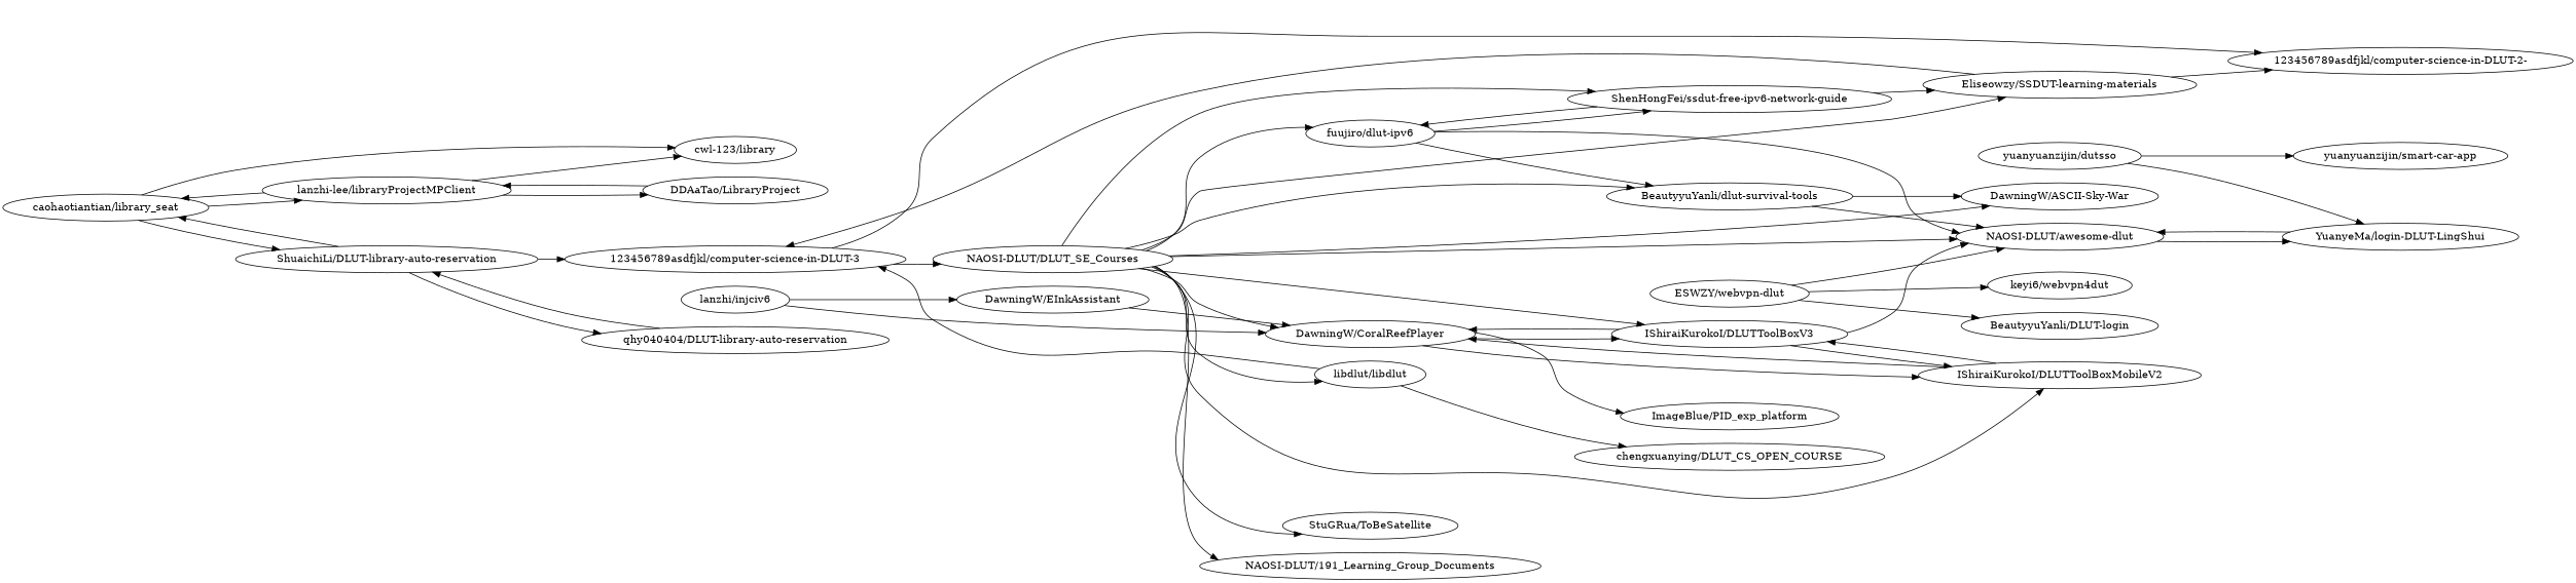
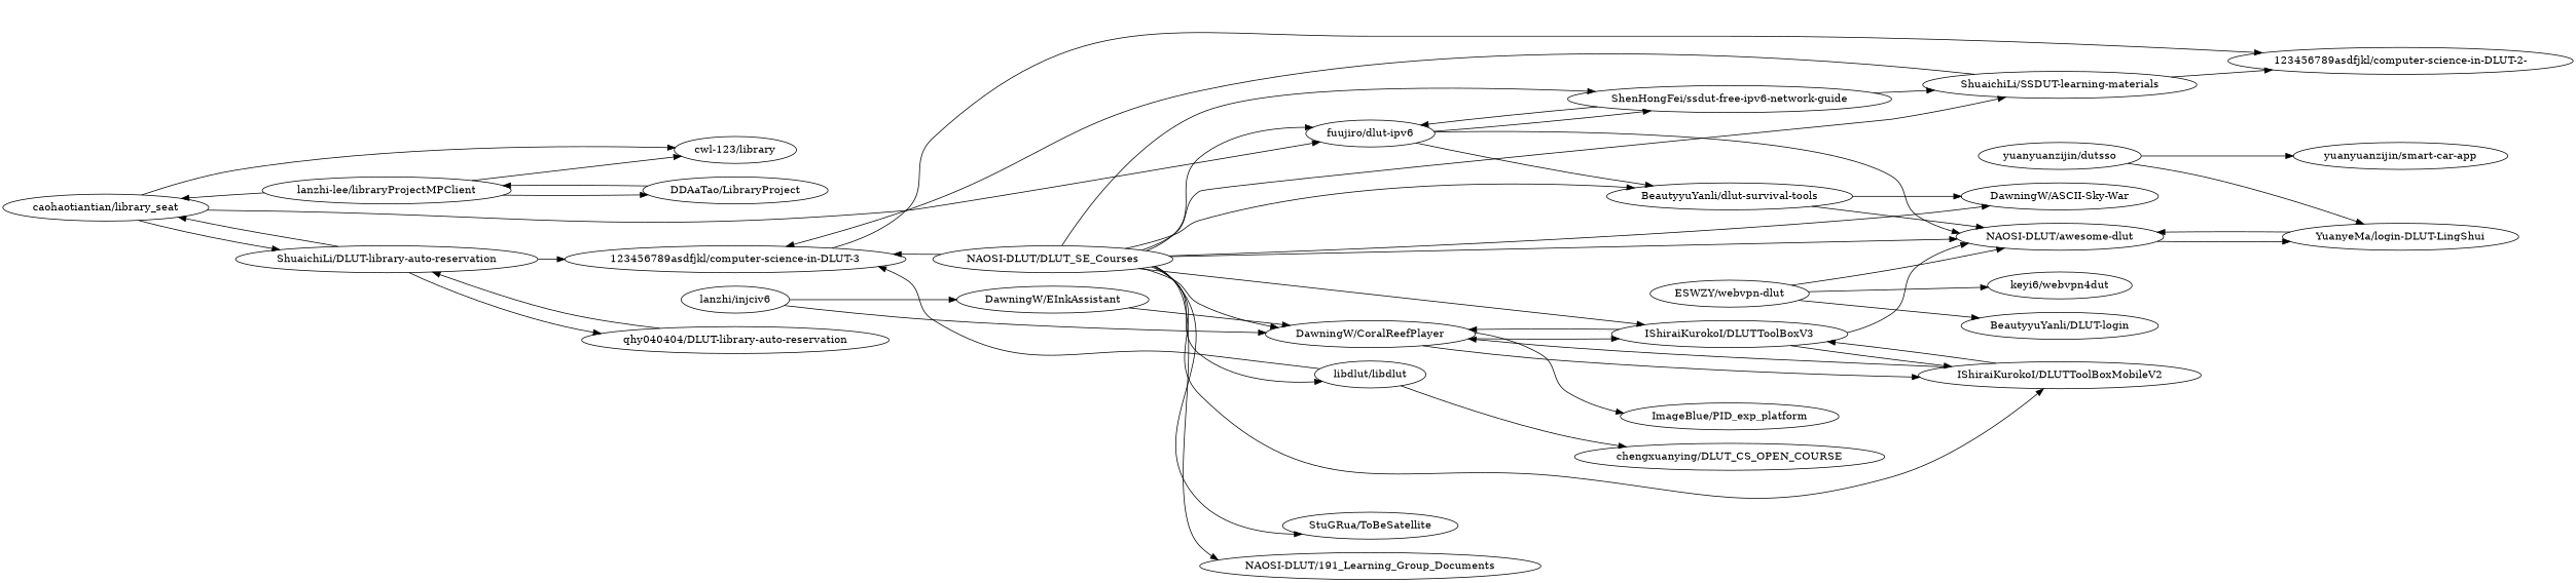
  digraph {
    rankdir=LR
    "caohaotiantian/library_seat" [l="4.76,46.253"]
    "lanzhi-lee/libraryProjectMPClient" [l="4.774,46.24"]
    "cwl-123/library" [l="4.784,46.253"]
    "ShuaichiLi/DLUT-library-auto-reservation" [l="4.737,46.264"]
    "DDAaTao/LibraryProject" [l="4.784,46.229"]
    "123456789asdfjkl/computer-science-in-DLUT-3" [l="4.705,46.284"]
    "qhy040404/DLUT-library-auto-reservation" [l="4.729,46.252"]
    "123456789asdfjkl/computer-science-in-DLUT-2-" [l="4.703,46.275"]
    "libdlut/libdlut" [l="4.679,46.281"]
    "chengxuanying/DLUT_CS_OPEN_COURSE" [l="4.672,46.266"]
-   "Eliseowzy/SSDUT-learning-materials" [l="4.699,46.296"]
+   "Eliseowzy/SSDUT-learning-materials" [l="4.699,46.296" label="ShuaichiLi/SSDUT-learning-materials"]
    "yuanyuanzijin/dutsso" [l="4.669,46.375"]
    "yuanyuanzijin/smart-car-app" [l="4.665,46.39"]
    "YuanyeMa/login-DLUT-LingShui" [l="4.678,46.356"]
    "NAOSI-DLUT/awesome-dlut" [l="4.683,46.339"]
    "fuujiro/dlut-ipv6" [l="4.7,46.324"]
    "ShenHongFei/ssdut-free-ipv6-network-guide" [l="4.706,46.311"]
    "BeautyyuYanli/dlut-survival-tools" [l="4.683,46.326"]
    "DawningW/ASCII-Sky-War" [l="4.669,46.323"]
    "NAOSI-DLUT/DLUT_SE_Courses" [l="4.672,46.31"]
    "IShiraiKurokoI/DLUTToolBoxV3" [l="4.651,46.325"]
    "StuGRua/ToBeSatellite" [l="4.655,46.29"]
    "IShiraiKurokoI/DLUTToolBoxMobileV2" [l="4.644,46.315"]
    "NAOSI-DLUT/191_Learning_Group_Documents" [l="4.669,46.293"]
    "DawningW/CoralReefPlayer" [l="4.629,46.321"]
    "ImageBlue/PID_exp_platform" [l="4.612,46.311"]
    "DawningW/EInkAssistant" [l="4.612,46.331"]
    "ESWZY/webvpn-dlut" [l="4.712,46.358"]
    "keyi6/webvpn4dut" [l="4.723,46.374"]
    "BeautyyuYanli/DLUT-login" [l="4.736,46.36"]
    n31 [l="4.593,46.324" label="lanzhi/injciv6"]
-   "caohaotiantian/library_seat" -> "lanzhi-lee/libraryProjectMPClient"
+   "caohaotiantian/library_seat" -> "fuujiro/dlut-ipv6"
    "caohaotiantian/library_seat" -> "cwl-123/library"
    "caohaotiantian/library_seat" -> "ShuaichiLi/DLUT-library-auto-reservation"
    "lanzhi-lee/libraryProjectMPClient" -> "caohaotiantian/library_seat"
    "lanzhi-lee/libraryProjectMPClient" -> "cwl-123/library"
    "lanzhi-lee/libraryProjectMPClient" -> "DDAaTao/LibraryProject"
    "ShuaichiLi/DLUT-library-auto-reservation" -> "caohaotiantian/library_seat"
    "ShuaichiLi/DLUT-library-auto-reservation" -> "123456789asdfjkl/computer-science-in-DLUT-3"
    "ShuaichiLi/DLUT-library-auto-reservation" -> "qhy040404/DLUT-library-auto-reservation"
    "DDAaTao/LibraryProject" -> "lanzhi-lee/libraryProjectMPClient"
    "123456789asdfjkl/computer-science-in-DLUT-3" -> "123456789asdfjkl/computer-science-in-DLUT-2-"
    "qhy040404/DLUT-library-auto-reservation" -> "ShuaichiLi/DLUT-library-auto-reservation"
    "libdlut/libdlut" -> "123456789asdfjkl/computer-science-in-DLUT-3"
    "libdlut/libdlut" -> "chengxuanying/DLUT_CS_OPEN_COURSE"
    "Eliseowzy/SSDUT-learning-materials" -> "123456789asdfjkl/computer-science-in-DLUT-3"
    "Eliseowzy/SSDUT-learning-materials" -> "123456789asdfjkl/computer-science-in-DLUT-2-"
    "yuanyuanzijin/dutsso" -> "yuanyuanzijin/smart-car-app"
    "yuanyuanzijin/dutsso" -> "YuanyeMa/login-DLUT-LingShui"
    "YuanyeMa/login-DLUT-LingShui" -> "NAOSI-DLUT/awesome-dlut"
    "NAOSI-DLUT/awesome-dlut" -> "YuanyeMa/login-DLUT-LingShui"
    "fuujiro/dlut-ipv6" -> "NAOSI-DLUT/awesome-dlut"
    "fuujiro/dlut-ipv6" -> "ShenHongFei/ssdut-free-ipv6-network-guide"
    "fuujiro/dlut-ipv6" -> "BeautyyuYanli/dlut-survival-tools"
    "ShenHongFei/ssdut-free-ipv6-network-guide" -> "Eliseowzy/SSDUT-learning-materials"
    "ShenHongFei/ssdut-free-ipv6-network-guide" -> "fuujiro/dlut-ipv6"
    "BeautyyuYanli/dlut-survival-tools" -> "NAOSI-DLUT/awesome-dlut"
    "BeautyyuYanli/dlut-survival-tools" -> "DawningW/ASCII-Sky-War"
-   "123456789asdfjkl/computer-science-in-DLUT-3" -> "NAOSI-DLUT/DLUT_SE_Courses"
+   "NAOSI-DLUT/DLUT_SE_Courses" -> "123456789asdfjkl/computer-science-in-DLUT-3"
    "NAOSI-DLUT/DLUT_SE_Courses" -> "libdlut/libdlut"
    "NAOSI-DLUT/DLUT_SE_Courses" -> "Eliseowzy/SSDUT-learning-materials"
    "NAOSI-DLUT/DLUT_SE_Courses" -> "NAOSI-DLUT/awesome-dlut"
    "NAOSI-DLUT/DLUT_SE_Courses" -> "fuujiro/dlut-ipv6"
    "NAOSI-DLUT/DLUT_SE_Courses" -> "ShenHongFei/ssdut-free-ipv6-network-guide"
    "NAOSI-DLUT/DLUT_SE_Courses" -> "BeautyyuYanli/dlut-survival-tools"
    "NAOSI-DLUT/DLUT_SE_Courses" -> "DawningW/ASCII-Sky-War"
    "NAOSI-DLUT/DLUT_SE_Courses" -> "IShiraiKurokoI/DLUTToolBoxV3"
    "NAOSI-DLUT/DLUT_SE_Courses" -> "StuGRua/ToBeSatellite"
    "NAOSI-DLUT/DLUT_SE_Courses" -> "IShiraiKurokoI/DLUTToolBoxMobileV2"
    "NAOSI-DLUT/DLUT_SE_Courses" -> "NAOSI-DLUT/191_Learning_Group_Documents"
    "NAOSI-DLUT/DLUT_SE_Courses" -> "DawningW/CoralReefPlayer"
    "IShiraiKurokoI/DLUTToolBoxV3" -> "NAOSI-DLUT/awesome-dlut"
    "IShiraiKurokoI/DLUTToolBoxV3" -> "IShiraiKurokoI/DLUTToolBoxMobileV2"
    "IShiraiKurokoI/DLUTToolBoxV3" -> "DawningW/CoralReefPlayer"
    "IShiraiKurokoI/DLUTToolBoxMobileV2" -> "IShiraiKurokoI/DLUTToolBoxV3"
    "IShiraiKurokoI/DLUTToolBoxMobileV2" -> "DawningW/CoralReefPlayer"
    "DawningW/CoralReefPlayer" -> "IShiraiKurokoI/DLUTToolBoxV3"
    "DawningW/CoralReefPlayer" -> "IShiraiKurokoI/DLUTToolBoxMobileV2"
    "DawningW/CoralReefPlayer" -> "ImageBlue/PID_exp_platform"
    "DawningW/EInkAssistant" -> "DawningW/CoralReefPlayer"
    "ESWZY/webvpn-dlut" -> "NAOSI-DLUT/awesome-dlut"
    "ESWZY/webvpn-dlut" -> "keyi6/webvpn4dut"
    "ESWZY/webvpn-dlut" -> "BeautyyuYanli/DLUT-login"
    n31 -> "DawningW/CoralReefPlayer"
    n31 -> "DawningW/EInkAssistant"
  }
